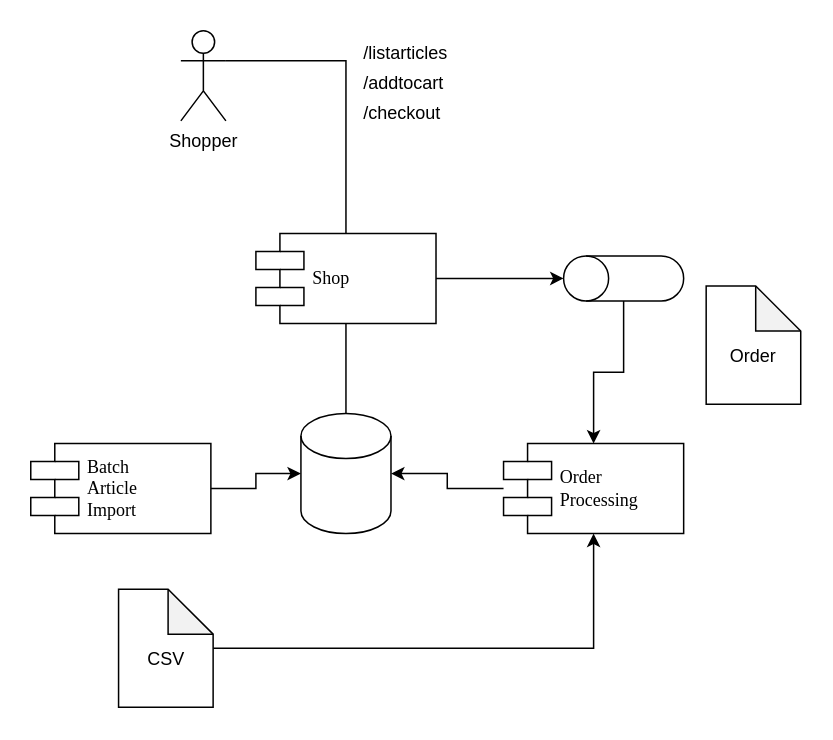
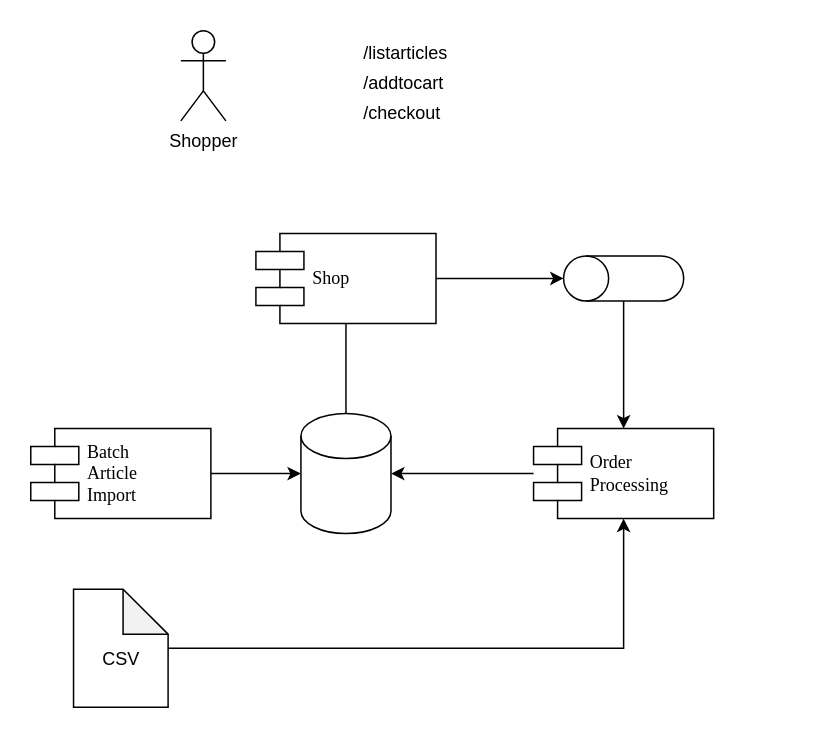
  <mxCell id="0" />
  <mxCell id="1" parent="0" />
  <mxCell id="2" value="" style="edgeStyle=orthogonalEdgeStyle;rounded=0;orthogonalLoop=1;jettySize=auto;html=1;" edge="1" parent="1" source="4" target="9"><mxGeometry relative="1" as="geometry" /></mxCell>
  <mxCell id="3" value="" style="edgeStyle=orthogonalEdgeStyle;rounded=0;orthogonalLoop=1;jettySize=auto;html=1;endArrow=none;endFill=0;" edge="1" parent="1" source="4" target="7"><mxGeometry relative="1" as="geometry" /></mxCell>
  <mxCell id="4" value="Shop" style="shape=component;align=left;spacingLeft=36;rounded=0;shadow=0;comic=0;labelBackgroundColor=none;strokeWidth=1;fontFamily=Verdana;fontSize=12;html=1;" vertex="1" parent="1"><mxGeometry x="170" y="155" width="120" height="60" as="geometry" /></mxCell>
  <mxCell id="5" value="" style="edgeStyle=orthogonalEdgeStyle;rounded=0;orthogonalLoop=1;jettySize=auto;html=1;" edge="1" parent="1" source="6" target="7"><mxGeometry relative="1" as="geometry" /></mxCell>
- <mxCell id="6" value="Order&lt;br&gt;Processing" style="shape=component;align=left;spacingLeft=36;rounded=0;shadow=0;comic=0;labelBackgroundColor=none;strokeWidth=1;fontFamily=Verdana;fontSize=12;html=1;" vertex="1" parent="1"><mxGeometry x="335" y="295" width="120" height="60" as="geometry" /></mxCell>
+ <mxCell id="6" value="Order&lt;br&gt;Processing" style="shape=component;align=left;spacingLeft=36;rounded=0;shadow=0;comic=0;labelBackgroundColor=none;strokeWidth=1;fontFamily=Verdana;fontSize=12;html=1;" vertex="1" parent="1"><mxGeometry x="355" y="285" width="120" height="60" as="geometry" /></mxCell>
  <mxCell id="7" value="" style="shape=cylinder3;whiteSpace=wrap;html=1;boundedLbl=1;backgroundOutline=1;size=15;" vertex="1" parent="1"><mxGeometry x="200" y="275" width="60" height="80" as="geometry" /></mxCell>
  <mxCell id="8" value="" style="edgeStyle=orthogonalEdgeStyle;rounded=0;orthogonalLoop=1;jettySize=auto;html=1;" edge="1" parent="1" source="9" target="6"><mxGeometry relative="1" as="geometry" /></mxCell>
  <mxCell id="9" value="" style="shape=cylinder3;whiteSpace=wrap;html=1;boundedLbl=1;backgroundOutline=1;size=15;rotation=-90;" vertex="1" parent="1"><mxGeometry x="400" y="145" width="30" height="80" as="geometry" /></mxCell>
  <mxCell id="10" value="Shopper" style="shape=umlActor;verticalLabelPosition=bottom;verticalAlign=top;html=1;outlineConnect=0;" vertex="1" parent="1"><mxGeometry x="120" y="20" width="30" height="60" as="geometry" /></mxCell>
  <mxCell id="11" value="/listarticles" style="text;html=1;strokeColor=none;fillColor=none;align=left;verticalAlign=middle;whiteSpace=wrap;rounded=0;" vertex="1" parent="1"><mxGeometry x="240" y="20" width="60" height="30" as="geometry" /></mxCell>
  <mxCell id="12" value="/addtocart" style="text;html=1;strokeColor=none;fillColor=none;align=left;verticalAlign=middle;whiteSpace=wrap;rounded=0;" vertex="1" parent="1"><mxGeometry x="240" y="40" width="60" height="30" as="geometry" /></mxCell>
  <mxCell id="13" value="/checkout" style="text;html=1;strokeColor=none;fillColor=none;align=left;verticalAlign=middle;whiteSpace=wrap;rounded=0;" vertex="1" parent="1"><mxGeometry x="240" y="60" width="60" height="30" as="geometry" /></mxCell>
- <mxCell id="14" value="" style="endArrow=none;html=1;rounded=0;exitX=1;exitY=0.333;exitDx=0;exitDy=0;exitPerimeter=0;entryX=0.5;entryY=0;entryDx=0;entryDy=0;edgeStyle=orthogonalEdgeStyle;" edge="1" parent="1" source="10" target="4"><mxGeometry width="50" height="50" relative="1" as="geometry"><mxPoint x="260" y="0" as="sourcePoint" /><mxPoint x="310" y="-50" as="targetPoint" /></mxGeometry></mxCell>
  <mxCell id="15" value="" style="edgeStyle=orthogonalEdgeStyle;rounded=0;orthogonalLoop=1;jettySize=auto;html=1;" edge="1" parent="1" source="16" target="7"><mxGeometry relative="1" as="geometry" /></mxCell>
- <mxCell id="16" value="Batch&lt;br&gt;Article &lt;br&gt;Import" style="shape=component;align=left;spacingLeft=36;rounded=0;shadow=0;comic=0;labelBackgroundColor=none;strokeWidth=1;fontFamily=Verdana;fontSize=12;html=1;" vertex="1" parent="1"><mxGeometry x="20" y="295" width="120" height="60" as="geometry" /></mxCell>
+ <mxCell id="16" value="Batch&lt;br&gt;Article &lt;br&gt;Import" style="shape=component;align=left;spacingLeft=36;rounded=0;shadow=0;comic=0;labelBackgroundColor=none;strokeWidth=1;fontFamily=Verdana;fontSize=12;html=1;" vertex="1" parent="1"><mxGeometry x="20" y="285" width="120" height="60" as="geometry" /></mxCell>
  <mxCell id="17" value="" style="edgeStyle=orthogonalEdgeStyle;rounded=0;orthogonalLoop=1;jettySize=auto;html=1;" edge="1" parent="1" source="18" target="6"><mxGeometry relative="1" as="geometry" /></mxCell>
- <mxCell id="18" value="&lt;br&gt;CSV" style="shape=note;whiteSpace=wrap;html=1;backgroundOutline=1;darkOpacity=0.05;aspect=fixed;" vertex="1" parent="1"><mxGeometry x="78.5" y="392" width="63" height="78.75" as="geometry" /></mxCell>
- <mxCell id="19" value="&lt;br&gt;Order" style="shape=note;whiteSpace=wrap;html=1;backgroundOutline=1;darkOpacity=0.05;aspect=fixed;" vertex="1" parent="1"><mxGeometry x="470" y="190" width="63" height="78.75" as="geometry" /></mxCell>
+ <mxCell id="18" value="&lt;br&gt;CSV" style="shape=note;whiteSpace=wrap;html=1;backgroundOutline=1;darkOpacity=0.05;aspect=fixed;" vertex="1" parent="1"><mxGeometry x="48.5" y="392" width="63" height="78.75" as="geometry" /></mxCell>
